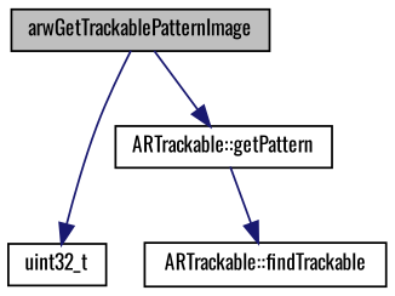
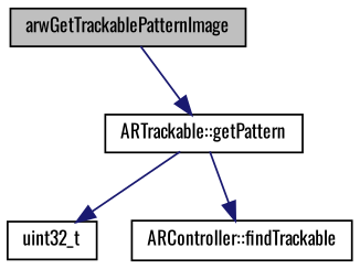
  digraph {
    fontname=Oswald
    rankdir=TB
    node [color=black fillcolor=white fontname=Oswald fontsize=10 shape=record style=filled]
    edge [color=midnightblue fontname=Oswald fontsize=10 labelfontname=Helvetica labelfontsize=10 style=solid]
    n1 [fillcolor=grey75 fontcolor=black height=0.2 label=arwGetTrackablePatternImage width=0.4]
    n2 [height=0.2 label="ARTrackable::getPattern" width=0.4]
    n3 [height=0.2 label=uint32_t width=0.4]
-   n4 [height=0.2 label="ARTrackable::findTrackable" width=0.4]
+   n4 [height=0.2 label="ARController::findTrackable" width=0.4]
    n1 -> n2
-   n1 -> n3
+   n2 -> n3
    n2 -> n4
  }
